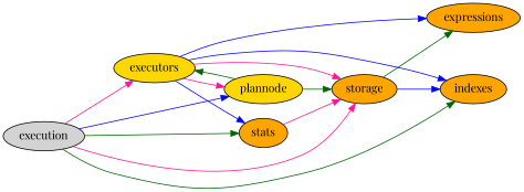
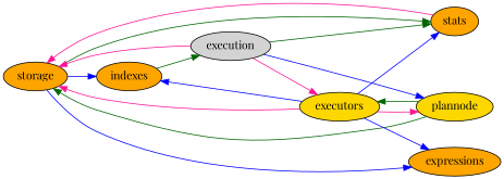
  digraph {
    fontname="Playfair Display"
    rankdir=LR
    node [fillcolor=orange fontname="Playfair Display" style=filled]
    edge [color=blue fontname="Playfair Display"]
    n1 [label=storage]
    n2 [label=stats]
    n3 [label=expressions]
    n4 [label=indexes]
    n5 [fillcolor=lightgrey label=execution]
    n6 [fillcolor=gold label=plannode]
    n7 [fillcolor=gold label=executors]
-   n1 -> n3 [color=darkgreen]
+   n1 -> n2 [color=darkgreen]
+   n1 -> n3
    n1 -> n4
    n2 -> n1 [color=deeppink]
    n5 -> n1 [color=deeppink]
    n5 -> n2 [color=darkgreen]
-   n5 -> n4 [color=darkgreen]
+   n4 -> n5 [color=darkgreen]
    n5 -> n6
    n5 -> n7 [color=deeppink]
    n6 -> n1 [color=darkgreen]
    n6 -> n7 [color=darkgreen]
    n7 -> n1 [color=deeppink]
    n7 -> n2
    n7 -> n3
    n7 -> n4
    n7 -> n6 [color=deeppink]
  }
